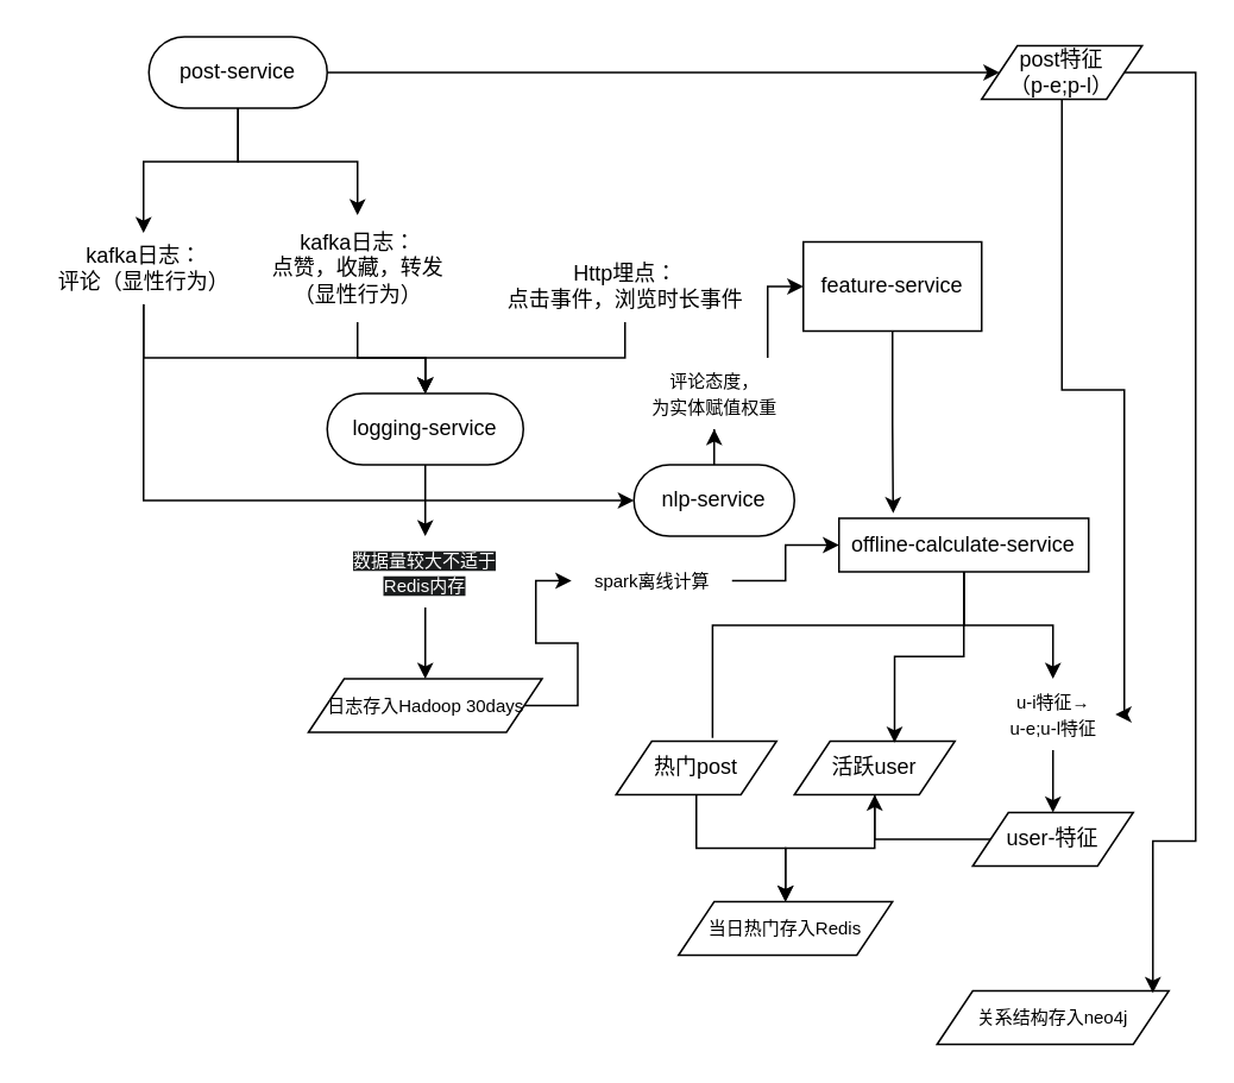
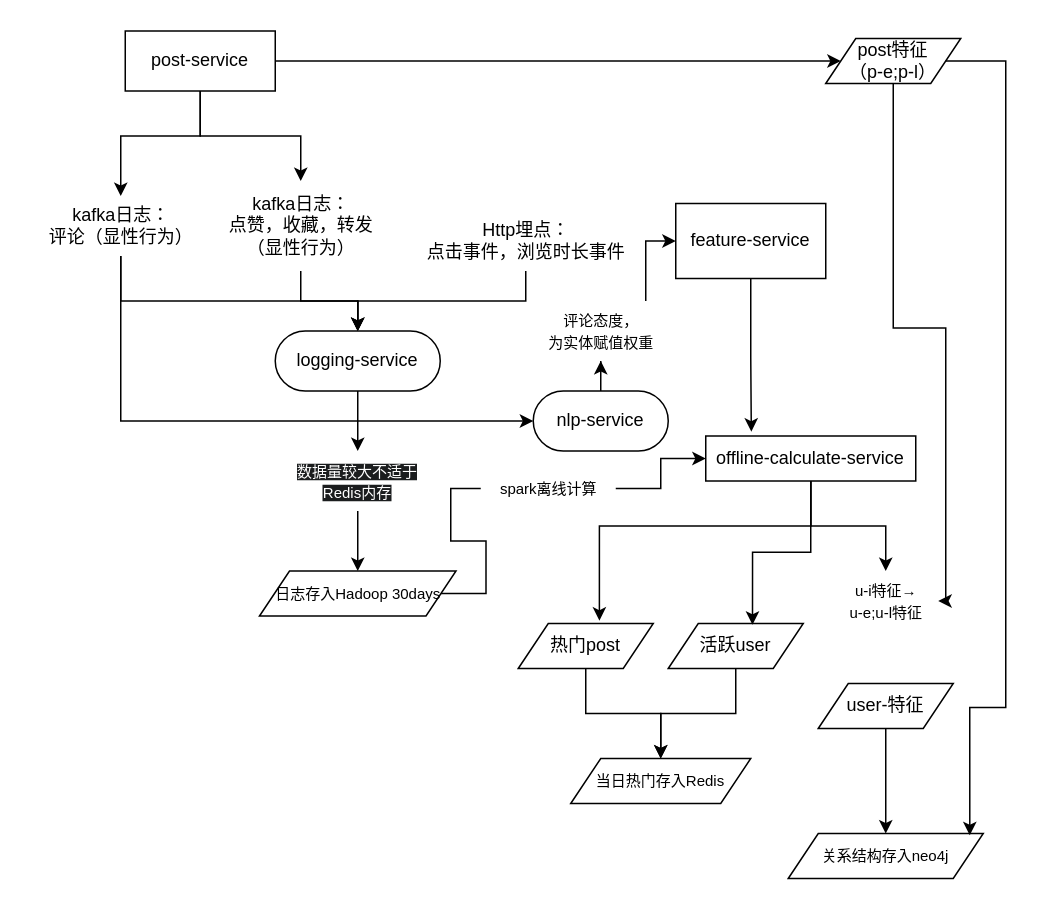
  <mxCell id="0" />
  <mxCell id="1" parent="0" />
  <mxCell id="2" value="feature-service" style="rounded=0;whiteSpace=wrap;html=1;" parent="1" vertex="1"><mxGeometry x="450" y="135" width="100" height="50" as="geometry" /></mxCell>
  <mxCell id="3" style="edgeStyle=orthogonalEdgeStyle;rounded=0;orthogonalLoop=1;jettySize=auto;html=1;" parent="1" source="5" target="17" edge="1"><mxGeometry relative="1" as="geometry"><Array as="points"><mxPoint x="133" y="90" /><mxPoint x="80" y="90" /></Array></mxGeometry></mxCell>
  <mxCell id="4" style="edgeStyle=orthogonalEdgeStyle;rounded=0;orthogonalLoop=1;jettySize=auto;html=1;" parent="1" source="5" target="25" edge="1"><mxGeometry relative="1" as="geometry" /></mxCell>
- <mxCell id="5" value="post-service" style="rounded=1;whiteSpace=wrap;html=1;arcSize=50;" parent="1" vertex="1"><mxGeometry x="83" y="20" width="100" height="40" as="geometry" /></mxCell>
+ <mxCell id="5" value="post-service" style="whiteSpace=wrap;html=1;arcSize=50;rounded=0;" parent="1" vertex="1"><mxGeometry x="83" y="20" width="100" height="40" as="geometry" /></mxCell>
  <mxCell id="6" value="" style="edgeStyle=orthogonalEdgeStyle;rounded=0;orthogonalLoop=1;jettySize=auto;html=1;" parent="1" source="5" target="8" edge="1"><mxGeometry relative="1" as="geometry"><mxPoint x="290" y="90" as="sourcePoint" /><mxPoint x="290" y="210" as="targetPoint" /></mxGeometry></mxCell>
  <mxCell id="7" style="edgeStyle=orthogonalEdgeStyle;rounded=0;orthogonalLoop=1;jettySize=auto;html=1;" parent="1" source="8" target="12" edge="1"><mxGeometry relative="1" as="geometry" /></mxCell>
  <mxCell id="8" value="kafka日志：&lt;br&gt;点赞，收藏，转发&lt;br&gt;（显性行为）" style="text;html=1;align=center;verticalAlign=middle;resizable=0;points=[];autosize=1;strokeColor=none;fillColor=none;" parent="1" vertex="1"><mxGeometry x="140" y="120" width="120" height="60" as="geometry" /></mxCell>
  <mxCell id="9" style="edgeStyle=orthogonalEdgeStyle;rounded=0;orthogonalLoop=1;jettySize=auto;html=1;entryX=0;entryY=0.5;entryDx=0;entryDy=0;" parent="1" source="43" target="35" edge="1"><mxGeometry relative="1" as="geometry" /></mxCell>
  <mxCell id="10" value="&lt;font style=&quot;font-size: 10px;&quot;&gt;日志存入Hadoop 30days&lt;/font&gt;" style="shape=parallelogram;perimeter=parallelogramPerimeter;whiteSpace=wrap;html=1;fixedSize=1;" parent="1" vertex="1"><mxGeometry x="172.5" y="380" width="131" height="30" as="geometry" /></mxCell>
  <mxCell id="11" value="" style="edgeStyle=orthogonalEdgeStyle;rounded=0;orthogonalLoop=1;jettySize=auto;html=1;" parent="1" source="30" target="10" edge="1"><mxGeometry relative="1" as="geometry" /></mxCell>
  <mxCell id="12" value="logging-service" style="rounded=1;whiteSpace=wrap;html=1;arcSize=50;" parent="1" vertex="1"><mxGeometry x="183" y="220" width="110" height="40" as="geometry" /></mxCell>
  <mxCell id="13" style="edgeStyle=orthogonalEdgeStyle;rounded=0;orthogonalLoop=1;jettySize=auto;html=1;entryX=0.5;entryY=0;entryDx=0;entryDy=0;" parent="1" source="14" target="12" edge="1"><mxGeometry relative="1" as="geometry" /></mxCell>
  <mxCell id="14" value="Http埋点：&lt;br&gt;点击事件，浏览时长事件" style="text;html=1;align=center;verticalAlign=middle;resizable=0;points=[];autosize=1;strokeColor=none;fillColor=none;" parent="1" vertex="1"><mxGeometry x="270" y="140" width="160" height="40" as="geometry" /></mxCell>
  <mxCell id="15" style="edgeStyle=orthogonalEdgeStyle;rounded=0;orthogonalLoop=1;jettySize=auto;html=1;" parent="1" source="17" target="12" edge="1"><mxGeometry relative="1" as="geometry"><Array as="points"><mxPoint x="80" y="200" /><mxPoint x="238" y="200" /></Array></mxGeometry></mxCell>
  <mxCell id="16" style="edgeStyle=orthogonalEdgeStyle;rounded=0;orthogonalLoop=1;jettySize=auto;html=1;entryX=0;entryY=0.5;entryDx=0;entryDy=0;" parent="1" source="17" target="19" edge="1"><mxGeometry relative="1" as="geometry"><Array as="points"><mxPoint x="80" y="280" /></Array></mxGeometry></mxCell>
  <mxCell id="17" value="kafka日志：&lt;br&gt;评论（显性行为）" style="text;html=1;align=center;verticalAlign=middle;resizable=0;points=[];autosize=1;strokeColor=none;fillColor=none;" parent="1" vertex="1"><mxGeometry x="20" y="130" width="120" height="40" as="geometry" /></mxCell>
  <mxCell id="18" value="" style="edgeStyle=orthogonalEdgeStyle;rounded=0;orthogonalLoop=1;jettySize=auto;html=1;" parent="1" source="19" target="33" edge="1"><mxGeometry relative="1" as="geometry" /></mxCell>
  <mxCell id="19" value="nlp-service" style="rounded=1;whiteSpace=wrap;html=1;arcSize=50;" parent="1" vertex="1"><mxGeometry x="355" y="260" width="90" height="40" as="geometry" /></mxCell>
  <mxCell id="20" style="edgeStyle=orthogonalEdgeStyle;rounded=0;orthogonalLoop=1;jettySize=auto;html=1;" parent="1" source="21" target="31" edge="1"><mxGeometry relative="1" as="geometry" /></mxCell>
  <mxCell id="21" value="热门post" style="shape=parallelogram;perimeter=parallelogramPerimeter;whiteSpace=wrap;html=1;fixedSize=1;" parent="1" vertex="1"><mxGeometry x="345" y="415" width="90" height="30" as="geometry" /></mxCell>
  <mxCell id="22" style="edgeStyle=orthogonalEdgeStyle;rounded=0;orthogonalLoop=1;jettySize=auto;html=1;entryX=0.5;entryY=0;entryDx=0;entryDy=0;" parent="1" source="23" target="31" edge="1"><mxGeometry relative="1" as="geometry" /></mxCell>
  <mxCell id="23" value="活跃user" style="shape=parallelogram;perimeter=parallelogramPerimeter;whiteSpace=wrap;html=1;fixedSize=1;" parent="1" vertex="1"><mxGeometry x="445" y="415" width="90" height="30" as="geometry" /></mxCell>
  <mxCell id="24" style="edgeStyle=orthogonalEdgeStyle;rounded=0;orthogonalLoop=1;jettySize=auto;html=1;" parent="1" source="25" target="41" edge="1"><mxGeometry relative="1" as="geometry"><mxPoint x="595" y="260" as="targetPoint" /><Array as="points"><mxPoint x="595" y="218" /><mxPoint x="630" y="218" /><mxPoint x="630" y="400" /></Array></mxGeometry></mxCell>
  <mxCell id="25" value="post特征&lt;br&gt;（p-e;p-l）" style="shape=parallelogram;perimeter=parallelogramPerimeter;whiteSpace=wrap;html=1;fixedSize=1;" parent="1" vertex="1"><mxGeometry x="550" y="25" width="90" height="30" as="geometry" /></mxCell>
- <mxCell id="26" value="" style="edgeStyle=orthogonalEdgeStyle;rounded=0;orthogonalLoop=1;jettySize=auto;html=1;" parent="1" source="27" target="23" edge="1"><mxGeometry relative="1" as="geometry" /></mxCell>
+ <mxCell id="26" value="" style="edgeStyle=orthogonalEdgeStyle;rounded=0;orthogonalLoop=1;jettySize=auto;html=1;" parent="1" source="27" target="28" edge="1"><mxGeometry relative="1" as="geometry" /></mxCell>
  <mxCell id="27" value="user-特征" style="shape=parallelogram;perimeter=parallelogramPerimeter;whiteSpace=wrap;html=1;fixedSize=1;" parent="1" vertex="1"><mxGeometry x="545" y="455" width="90" height="30" as="geometry" /></mxCell>
  <mxCell id="28" value="&lt;font style=&quot;font-size: 10px;&quot;&gt;关系结构存入neo4j&lt;/font&gt;" style="shape=parallelogram;perimeter=parallelogramPerimeter;whiteSpace=wrap;html=1;fixedSize=1;" parent="1" vertex="1"><mxGeometry x="525" y="555" width="130" height="30" as="geometry" /></mxCell>
  <mxCell id="29" value="" style="edgeStyle=orthogonalEdgeStyle;rounded=0;orthogonalLoop=1;jettySize=auto;html=1;" parent="1" source="12" target="30" edge="1"><mxGeometry relative="1" as="geometry"><mxPoint x="238" y="260" as="sourcePoint" /><mxPoint x="241" y="370" as="targetPoint" /></mxGeometry></mxCell>
  <mxCell id="30" value="&lt;span style=&quot;color: rgb(255, 255, 255); font-family: Helvetica; font-size: 10px; font-style: normal; font-variant-ligatures: normal; font-variant-caps: normal; font-weight: 400; letter-spacing: normal; orphans: 2; text-indent: 0px; text-transform: none; widows: 2; word-spacing: 0px; -webkit-text-stroke-width: 0px; white-space: normal; background-color: rgb(27, 29, 30); text-decoration-thickness: initial; text-decoration-style: initial; text-decoration-color: initial; float: none; display: inline !important;&quot;&gt;数据量较大不适于&lt;br&gt;Redis内存&lt;/span&gt;" style="text;whiteSpace=wrap;html=1;align=center;" parent="1" vertex="1"><mxGeometry x="181" y="300" width="114" height="40" as="geometry" /></mxCell>
  <mxCell id="31" value="&lt;font style=&quot;font-size: 10px;&quot;&gt;当日热门存入Redis&lt;/font&gt;" style="shape=parallelogram;perimeter=parallelogramPerimeter;whiteSpace=wrap;html=1;fixedSize=1;" parent="1" vertex="1"><mxGeometry x="380" y="505" width="120" height="30" as="geometry" /></mxCell>
  <mxCell id="32" style="edgeStyle=orthogonalEdgeStyle;rounded=0;orthogonalLoop=1;jettySize=auto;html=1;entryX=0;entryY=0.5;entryDx=0;entryDy=0;" parent="1" source="33" target="2" edge="1"><mxGeometry relative="1" as="geometry"><Array as="points"><mxPoint x="430" y="160" /></Array></mxGeometry></mxCell>
  <mxCell id="33" value="&lt;font style=&quot;font-size: 10px;&quot;&gt;评论态度，&lt;br&gt;为实体赋值权重&lt;/font&gt;" style="text;html=1;align=center;verticalAlign=middle;resizable=0;points=[];autosize=1;strokeColor=none;fillColor=none;" parent="1" vertex="1"><mxGeometry x="355" y="200" width="90" height="40" as="geometry" /></mxCell>
- <mxCell id="34" style="edgeStyle=orthogonalEdgeStyle;rounded=0;orthogonalLoop=1;jettySize=auto;html=1;entryX=0.5;entryY=0;entryDx=0;entryDy=0;" parent="1" source="41" target="27" edge="1"><mxGeometry relative="1" as="geometry" /></mxCell>
  <mxCell id="35" value="offline-calculate-service" style="whiteSpace=wrap;html=1;" parent="1" vertex="1"><mxGeometry x="470" y="290" width="140" height="30" as="geometry" /></mxCell>
  <mxCell id="36" style="edgeStyle=orthogonalEdgeStyle;rounded=0;orthogonalLoop=1;jettySize=auto;html=1;entryX=0.217;entryY=-0.097;entryDx=0;entryDy=0;entryPerimeter=0;" parent="1" source="2" target="35" edge="1"><mxGeometry relative="1" as="geometry" /></mxCell>
  <mxCell id="37" style="edgeStyle=orthogonalEdgeStyle;rounded=0;orthogonalLoop=1;jettySize=auto;html=1;entryX=0.624;entryY=0.03;entryDx=0;entryDy=0;entryPerimeter=0;" parent="1" source="35" target="23" edge="1"><mxGeometry relative="1" as="geometry" /></mxCell>
- <mxCell id="38" style="edgeStyle=orthogonalEdgeStyle;rounded=0;orthogonalLoop=1;jettySize=auto;html=1;entryX=0.601;entryY=-0.062;entryDx=0;entryDy=0;entryPerimeter=0;endArrow=none;" parent="1" source="35" target="21" edge="1"><mxGeometry relative="1" as="geometry"><Array as="points"><mxPoint x="540" y="350" /><mxPoint x="399" y="350" /></Array></mxGeometry></mxCell>
+ <mxCell id="38" style="edgeStyle=orthogonalEdgeStyle;rounded=0;orthogonalLoop=1;jettySize=auto;html=1;entryX=0.601;entryY=-0.062;entryDx=0;entryDy=0;entryPerimeter=0;" parent="1" source="35" target="21" edge="1"><mxGeometry relative="1" as="geometry"><Array as="points"><mxPoint x="540" y="350" /><mxPoint x="399" y="350" /></Array></mxGeometry></mxCell>
  <mxCell id="39" style="edgeStyle=orthogonalEdgeStyle;rounded=0;orthogonalLoop=1;jettySize=auto;html=1;entryX=0.931;entryY=0.041;entryDx=0;entryDy=0;entryPerimeter=0;" parent="1" source="25" target="28" edge="1"><mxGeometry relative="1" as="geometry"><Array as="points"><mxPoint x="670" y="40" /><mxPoint x="670" y="471" /></Array></mxGeometry></mxCell>
  <mxCell id="40" value="" style="edgeStyle=orthogonalEdgeStyle;rounded=0;orthogonalLoop=1;jettySize=auto;html=1;entryX=0.5;entryY=0;entryDx=0;entryDy=0;" parent="1" source="35" target="41" edge="1"><mxGeometry relative="1" as="geometry"><mxPoint x="540" y="295" as="sourcePoint" /><mxPoint x="590" y="420" as="targetPoint" /></mxGeometry></mxCell>
  <mxCell id="41" value="&lt;span style=&quot;font-size: 10px;&quot;&gt;u-i特征→&lt;br&gt;u-e;u-l特征&lt;/span&gt;" style="text;html=1;align=center;verticalAlign=middle;resizable=0;points=[];autosize=1;strokeColor=none;fillColor=none;" parent="1" vertex="1"><mxGeometry x="555" y="380" width="70" height="40" as="geometry" /></mxCell>
- <mxCell id="42" value="" style="edgeStyle=orthogonalEdgeStyle;rounded=0;orthogonalLoop=1;jettySize=auto;html=1;entryX=0;entryY=0.5;entryDx=0;entryDy=0;" parent="1" source="10" target="43" edge="1"><mxGeometry relative="1" as="geometry"><mxPoint x="293" y="395" as="sourcePoint" /><mxPoint x="470" y="305" as="targetPoint" /></mxGeometry></mxCell>
+ <mxCell id="42" value="" style="edgeStyle=orthogonalEdgeStyle;rounded=0;orthogonalLoop=1;jettySize=auto;html=1;entryX=0;entryY=0.5;entryDx=0;entryDy=0;endArrow=none;" parent="1" source="10" target="43" edge="1"><mxGeometry relative="1" as="geometry"><mxPoint x="293" y="395" as="sourcePoint" /><mxPoint x="470" y="305" as="targetPoint" /></mxGeometry></mxCell>
  <mxCell id="43" value="&lt;font style=&quot;font-size: 10px;&quot;&gt;spark离线计算&lt;/font&gt;" style="text;html=1;align=center;verticalAlign=middle;resizable=0;points=[];autosize=1;strokeColor=none;fillColor=none;" parent="1" vertex="1"><mxGeometry x="320" y="310" width="90" height="30" as="geometry" /></mxCell>
